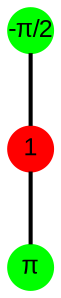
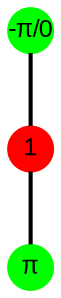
  graph {
    node [color=green fixedsize=true fontname=Arial fontsize=12 shape=circle style=filled]
    edge [penwidth=2.0]
-   n1 [height=0.3 label="-π/2" width=0.3]
+   n1 [height=0.3 label="-π/0" width=0.3]
    1 [color=red height=0.3 width=0.3]
    n3 [height=0.3 label="π" width=0.3]
    n1 -- 1
    1 -- n3
  }
